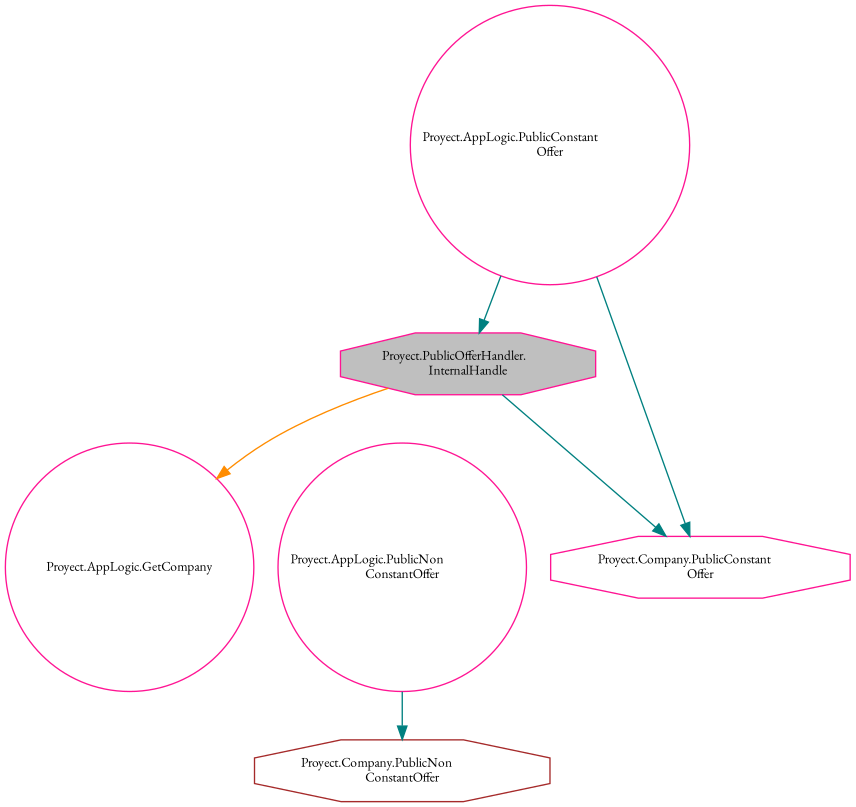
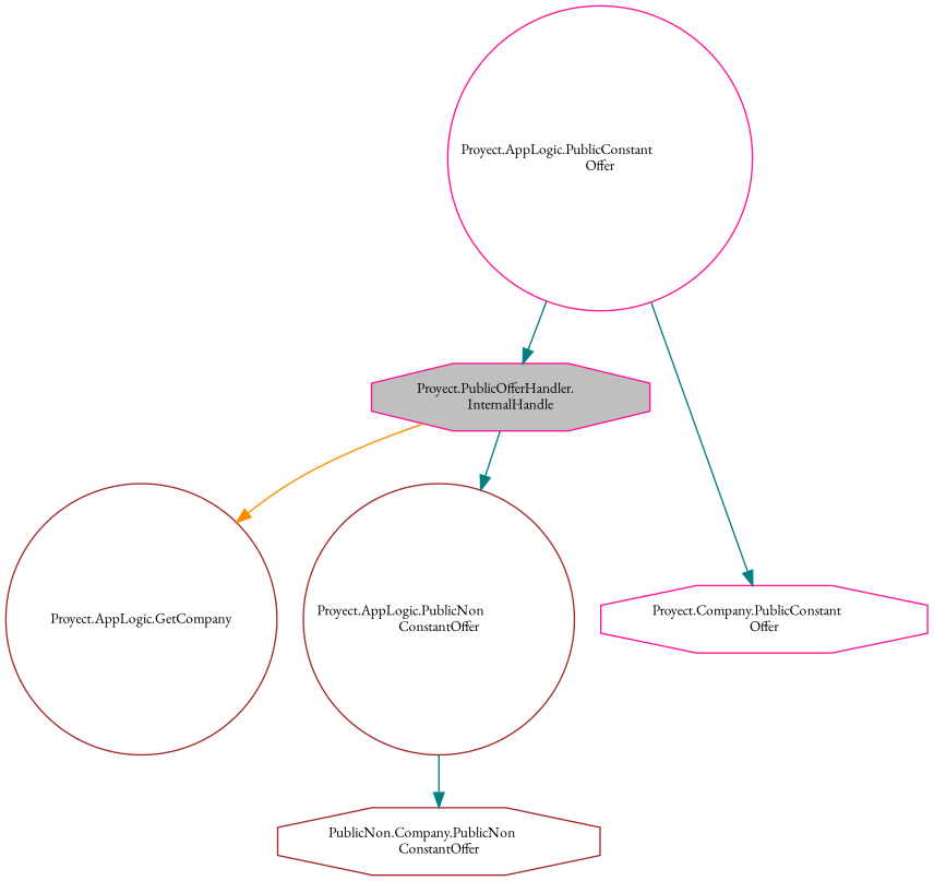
  digraph {
    fontname="EB Garamond"
    rankdir=TB
    node [color=deeppink fillcolor=white fontname="EB Garamond" fontsize=10 shape=octagon style=filled]
    edge [color=teal fontname="EB Garamond" fontsize=10 labelfontname=Helvetica labelfontsize=10 style=solid]
    n1 [fillcolor=grey75 fontcolor=black height=0.2 label="Proyect.PublicOfferHandler.\lInternalHandle" width=0.4]
-   n2 [height=0.2 label="Proyect.AppLogic.GetCompany" shape=circle width=0.4]
-   n3 [height=0.2 label="Proyect.AppLogic.PublicNon\lConstantOffer" shape=circle width=0.4]
+   n2 [color=brown height=0.2 label="Proyect.AppLogic.GetCompany" shape=circle width=0.4]
+   n3 [color=brown height=0.2 label="Proyect.AppLogic.PublicNon\lConstantOffer" shape=circle width=0.4]
    n4 [height=0.2 label="Proyect.AppLogic.PublicConstant\lOffer" shape=circle width=0.4]
    n5 [height=0.2 label="Proyect.Company.PublicConstant\lOffer" width=0.4]
-   n6 [color=brown height=0.2 label="Proyect.Company.PublicNon\lConstantOffer" width=0.4]
+   n6 [color=brown height=0.2 label="PublicNon.Company.PublicNon\lConstantOffer" width=0.4]
    n1 -> n2 [color=darkorange]
-   n1 -> n5
+   n1 -> n3
    n3 -> n6
    n4 -> n1
    n4 -> n5
  }
